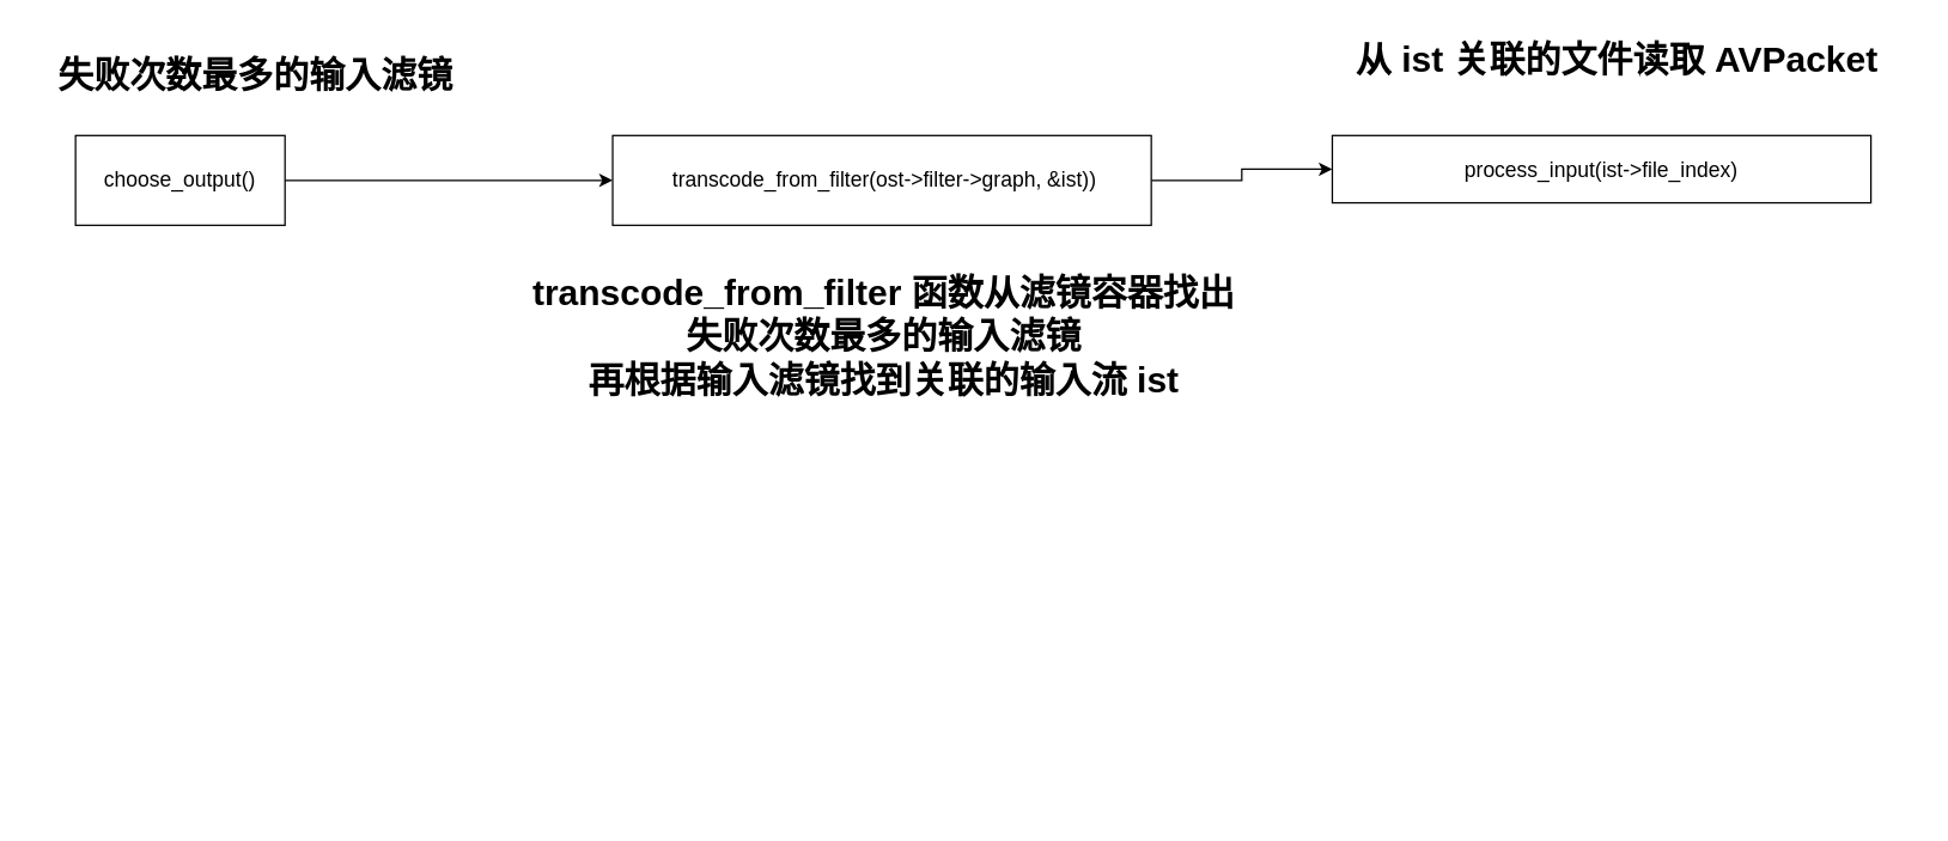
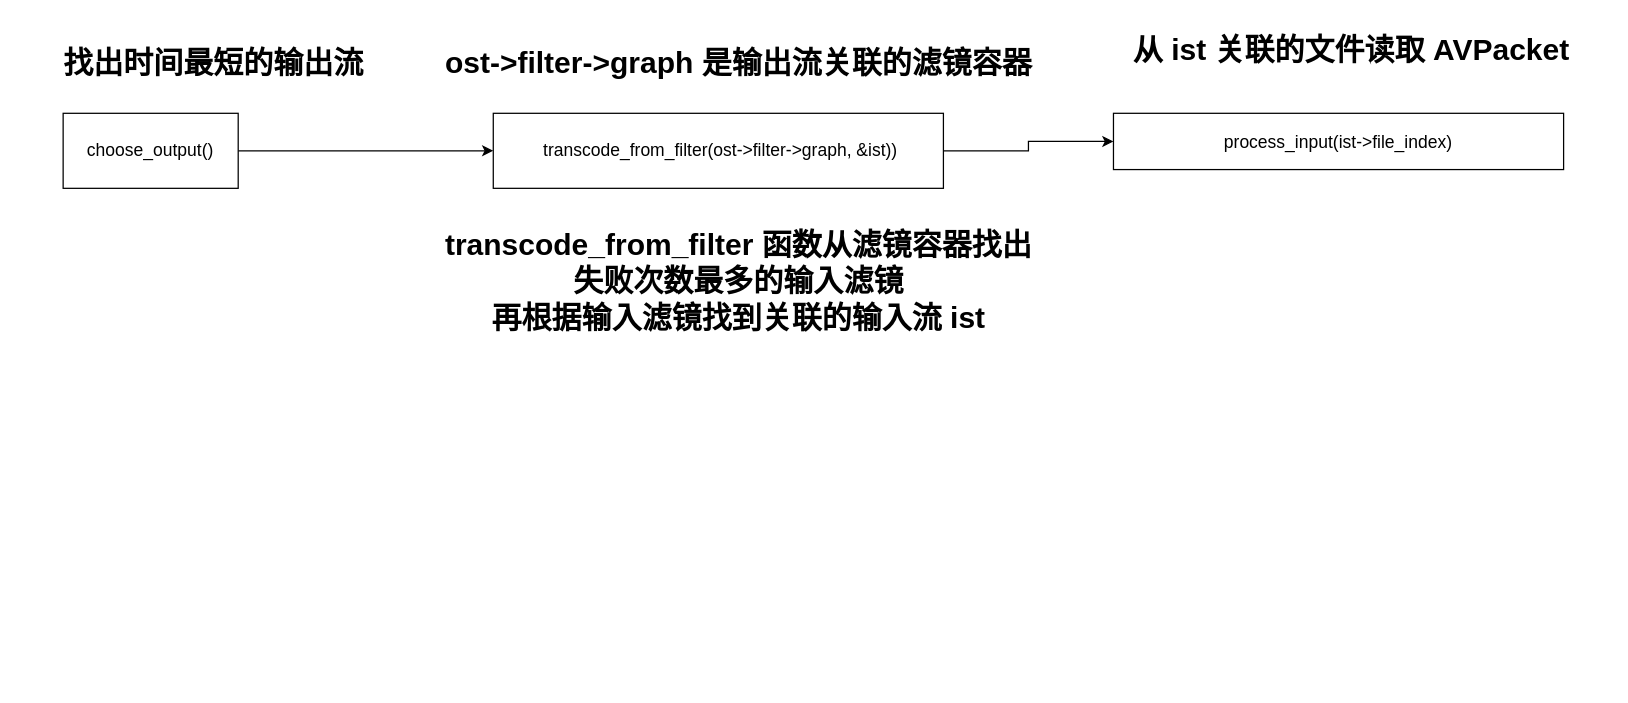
  <mxCell id="0" />
  <mxCell id="1" parent="0" />
  <mxCell id="2" style="edgeStyle=orthogonalEdgeStyle;rounded=0;orthogonalLoop=1;jettySize=auto;html=1;" edge="1" parent="1" source="3" target="9"><mxGeometry relative="1" as="geometry" /></mxCell>
  <mxCell id="3" value="choose_output()" style="rounded=0;whiteSpace=wrap;html=1;fontSize=14;" parent="1" vertex="1"><mxGeometry x="50" y="90" width="140" height="60" as="geometry" /></mxCell>
  <mxCell id="4" style="edgeStyle=orthogonalEdgeStyle;rounded=0;orthogonalLoop=1;jettySize=auto;html=1;fontSize=14;" parent="1" edge="1"><mxGeometry relative="1" as="geometry"><mxPoint x="750" y="310" as="sourcePoint" /></mxGeometry></mxCell>
  <mxCell id="5" style="edgeStyle=orthogonalEdgeStyle;rounded=0;orthogonalLoop=1;jettySize=auto;html=1;fontSize=14;" parent="1" edge="1"><mxGeometry relative="1" as="geometry"><mxPoint x="750" y="436" as="sourcePoint" /></mxGeometry></mxCell>
  <mxCell id="6" style="edgeStyle=orthogonalEdgeStyle;rounded=0;orthogonalLoop=1;jettySize=auto;html=1;fontSize=14;" parent="1" edge="1"><mxGeometry relative="1" as="geometry"><mxPoint x="750" y="540" as="sourcePoint" /></mxGeometry></mxCell>
- <mxCell id="7" value="失败次数最多的输入滤镜" style="text;strokeColor=none;fillColor=none;html=1;fontSize=24;fontStyle=1;verticalAlign=middle;align=center;" vertex="1" parent="1"><mxGeometry x="20" y="30" width="300" height="40" as="geometry" /></mxCell>
+ <mxCell id="7" value="找出时间最短的输出流" style="text;strokeColor=none;fillColor=none;html=1;fontSize=24;fontStyle=1;verticalAlign=middle;align=center;" vertex="1" parent="1"><mxGeometry x="20" y="30" width="300" height="40" as="geometry" /></mxCell>
  <mxCell id="8" style="edgeStyle=orthogonalEdgeStyle;rounded=0;orthogonalLoop=1;jettySize=auto;html=1;" edge="1" parent="1" source="9" target="12"><mxGeometry relative="1" as="geometry" /></mxCell>
- <mxCell id="9" value="&amp;nbsp;transcode_from_filter(ost-&amp;gt;filter-&amp;gt;graph, &amp;amp;ist))" style="rounded=0;whiteSpace=wrap;html=1;fontSize=14;" vertex="1" parent="1"><mxGeometry x="409" y="90" width="360" height="60" as="geometry" /></mxCell>
+ <mxCell id="9" value="&amp;nbsp;transcode_from_filter(ost-&amp;gt;filter-&amp;gt;graph, &amp;amp;ist))" style="rounded=0;whiteSpace=wrap;html=1;fontSize=14;" vertex="1" parent="1"><mxGeometry x="394" y="90" width="360" height="60" as="geometry" /></mxCell>
+ <mxCell id="10" value="ost-&amp;gt;filter-&amp;gt;graph 是输出流关联的滤镜容器&lt;br&gt;" style="text;strokeColor=none;fillColor=none;html=1;fontSize=24;fontStyle=1;verticalAlign=middle;align=center;" vertex="1" parent="1"><mxGeometry x="330" y="30" width="520" height="40" as="geometry" /></mxCell>
  <mxCell id="11" value="transcode_from_filter 函数从滤镜容器找出&lt;br&gt;失败次数最多的输入滤镜&lt;br&gt;再根据输入滤镜找到关联的输入流 ist" style="text;strokeColor=none;fillColor=none;html=1;fontSize=24;fontStyle=1;verticalAlign=middle;align=center;" vertex="1" parent="1"><mxGeometry x="330" y="170" width="520" height="110" as="geometry" /></mxCell>
  <mxCell id="12" value="process_input(ist-&amp;gt;file_index)" style="rounded=0;whiteSpace=wrap;html=1;fontSize=14;" vertex="1" parent="1"><mxGeometry x="890" y="90" width="360" height="45" as="geometry" /></mxCell>
  <mxCell id="13" value="从 ist 关联的文件读取 AVPacket" style="text;strokeColor=none;fillColor=none;html=1;fontSize=24;fontStyle=1;verticalAlign=middle;align=center;" vertex="1" parent="1"><mxGeometry x="880" y="20" width="400" height="40" as="geometry" /></mxCell>
